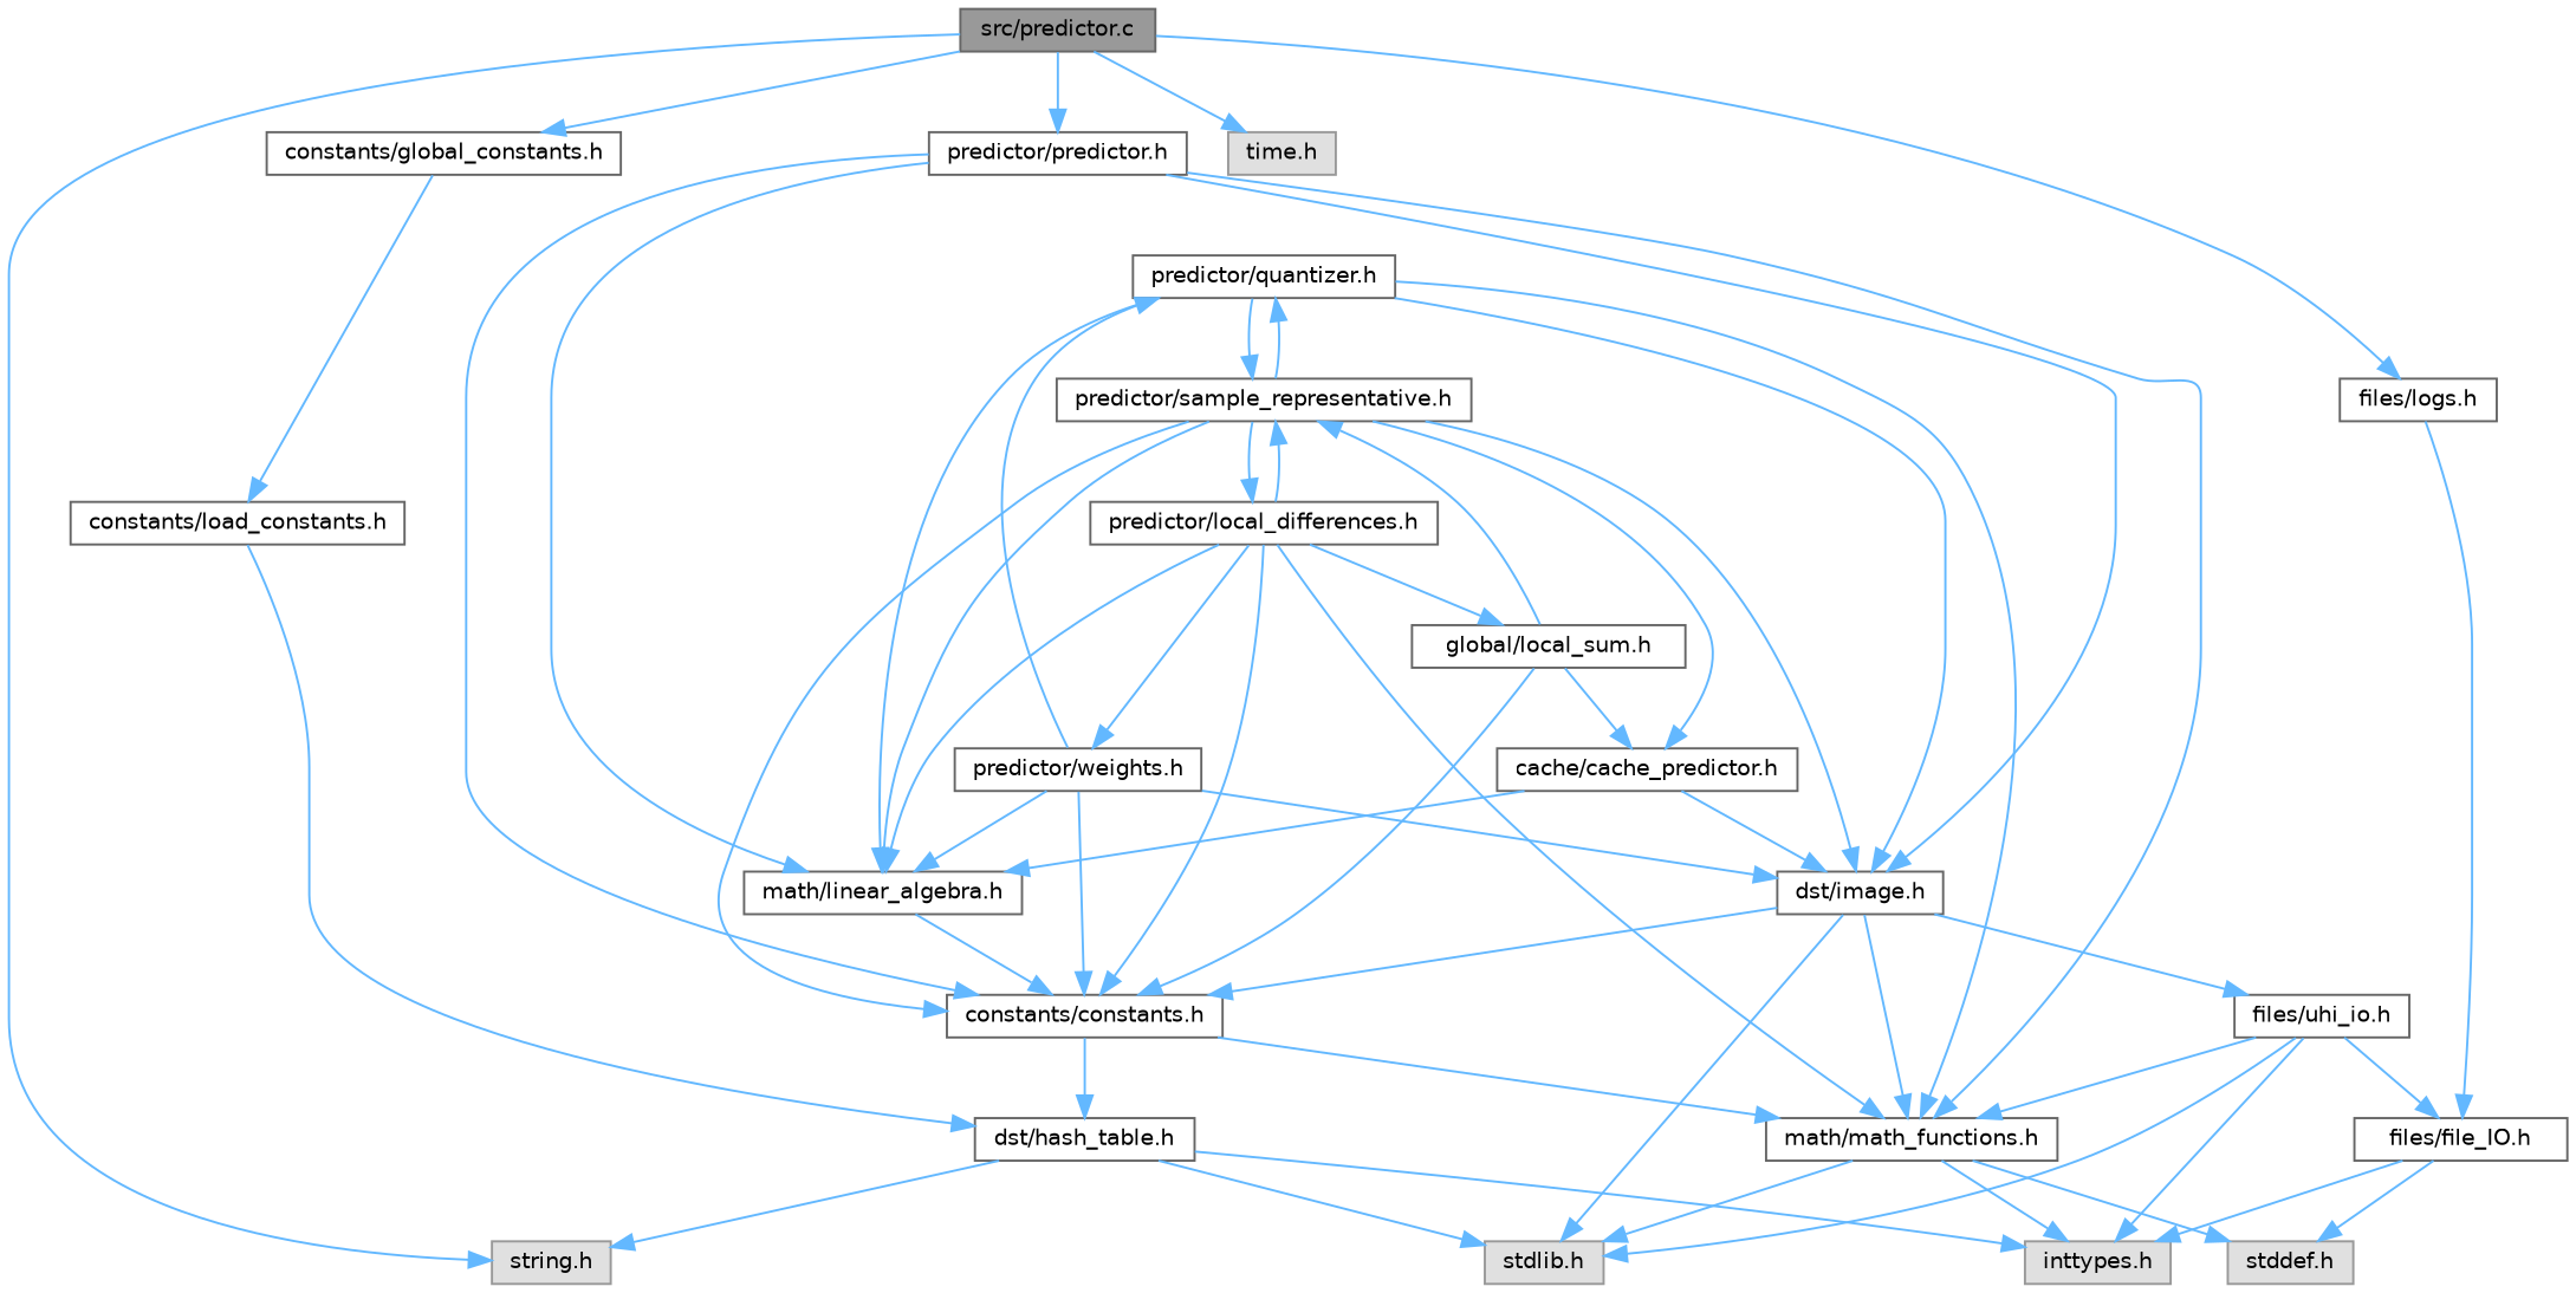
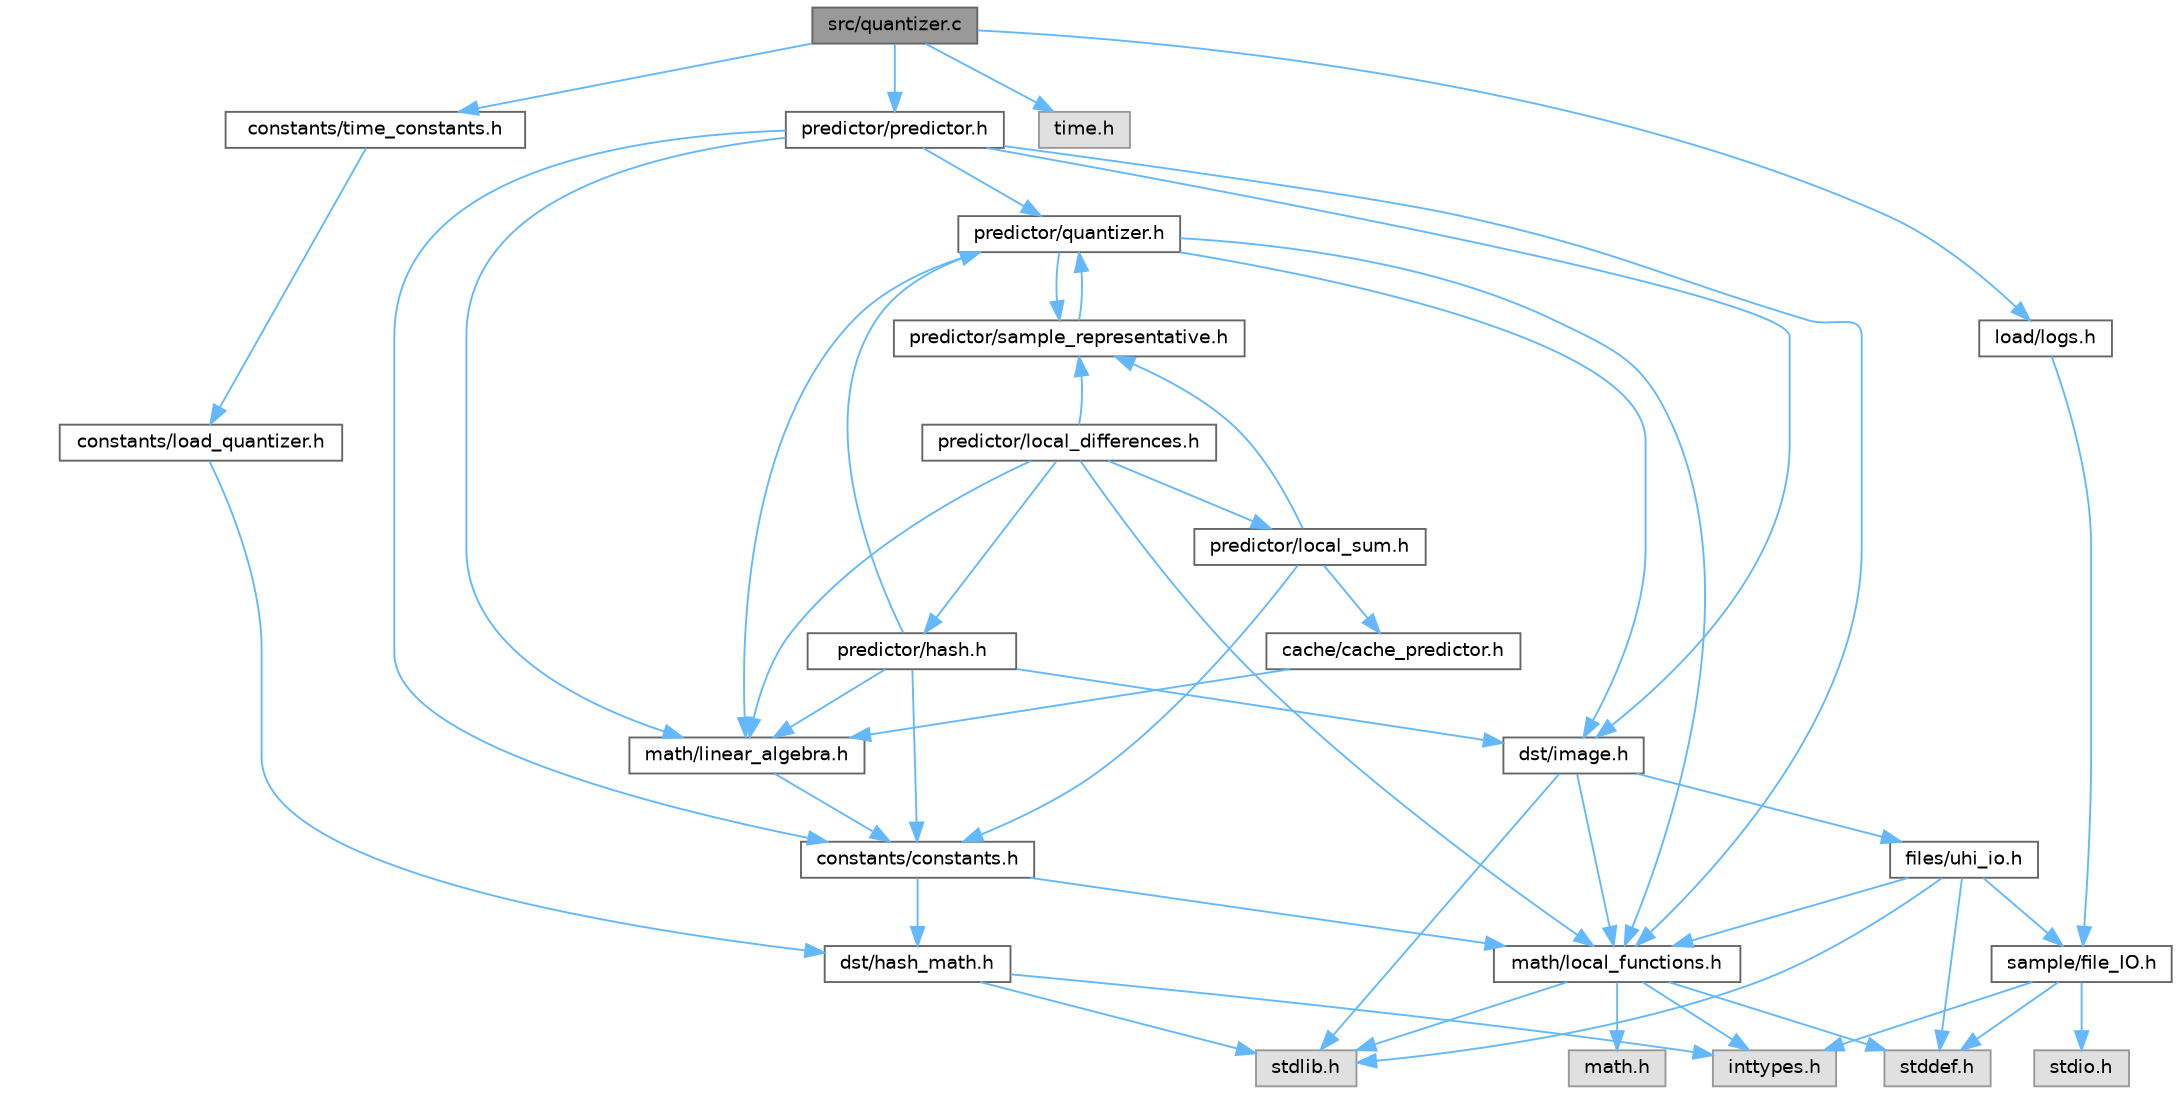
  digraph {
    node [color=grey40 fillcolor=white fontname=Helvetica fontsize=10 shape=box style=filled]
    edge [color=steelblue1 fontname=Helvetica fontsize=10 labelfontname=Helvetica labelfontsize=10 style=solid]
-   n1 [color=gray40 fillcolor=grey60 fontcolor=black height=0.2 label="src/predictor.c" width=0.4]
-   n2 [height=0.2 label="constants/global_constants.h" width=0.4]
-   n3 [color=grey60 fillcolor="#E0E0E0" height=0.2 label="string.h" width=0.4]
+   n1 [color=gray40 fillcolor=grey60 fontcolor=black height=0.2 label="src/quantizer.c" width=0.4]
+   n2 [height=0.2 label="constants/time_constants.h" width=0.4]
    n4 [height=0.2 label="predictor/predictor.h" width=0.4]
    n5 [color=grey60 fillcolor="#E0E0E0" height=0.2 label="time.h" width=0.4]
-   n6 [height=0.2 label="files/logs.h" width=0.4]
-   n7 [height=0.2 label="constants/load_constants.h" width=0.4]
+   n6 [height=0.2 label="load/logs.h" width=0.4]
+   n7 [height=0.2 label="constants/load_quantizer.h" width=0.4]
    n8 [height=0.2 label="constants/constants.h" width=0.4]
-   n9 [height=0.2 label="math/math_functions.h" width=0.4]
+   n9 [height=0.2 label="math/local_functions.h" width=0.4]
    n10 [height=0.2 label="math/linear_algebra.h" width=0.4]
    n11 [height=0.2 label="dst/image.h" width=0.4]
    n12 [height=0.2 label="predictor/quantizer.h" width=0.4]
-   n13 [height=0.2 label="files/file_IO.h" width=0.4]
-   n14 [height=0.2 label="dst/hash_table.h" width=0.4]
+   n13 [height=0.2 label="sample/file_IO.h" width=0.4]
+   n14 [height=0.2 label="dst/hash_math.h" width=0.4]
    n15 [color=grey60 fillcolor="#E0E0E0" height=0.2 label="stdlib.h" width=0.4]
    n16 [color=grey60 fillcolor="#E0E0E0" height=0.2 label="inttypes.h" width=0.4]
+   n17 [color=grey60 fillcolor="#E0E0E0" height=0.2 label="math.h" width=0.4]
    n18 [color=grey60 fillcolor="#E0E0E0" height=0.2 label="stddef.h" width=0.4]
    n19 [height=0.2 label="files/uhi_io.h" width=0.4]
    n20 [height=0.2 label="predictor/sample_representative.h" width=0.4]
+   n21 [color=grey60 fillcolor="#E0E0E0" height=0.2 label="stdio.h" width=0.4]
    n22 [height=0.2 label="cache/cache_predictor.h" width=0.4]
    n23 [height=0.2 label="predictor/local_differences.h" width=0.4]
-   n24 [height=0.2 label="global/local_sum.h" width=0.4]
-   n25 [height=0.2 label="predictor/weights.h" width=0.4]
+   n24 [height=0.2 label="predictor/local_sum.h" width=0.4]
+   n25 [height=0.2 label="predictor/hash.h" width=0.4]
    n1 -> n2
-   n1 -> n3
    n1 -> n4
    n1 -> n5
    n1 -> n6
    n2 -> n7
    n4 -> n8
    n4 -> n9
    n4 -> n10
    n4 -> n11
+   n4 -> n12
    n6 -> n13
    n7 -> n14
    n8 -> n9
    n8 -> n14
    n9 -> n15
    n9 -> n16
+   n9 -> n17
    n9 -> n18
    n10 -> n8
-   n11 -> n8
    n11 -> n9
    n11 -> n15
    n11 -> n19
    n12 -> n9
    n12 -> n10
    n12 -> n11
    n12 -> n20
    n13 -> n16
    n13 -> n18
-   n14 -> n3
+   n13 -> n21
    n14 -> n15
    n14 -> n16
    n19 -> n9
    n19 -> n13
    n19 -> n15
-   n19 -> n16
-   n20 -> n8
-   n20 -> n10
-   n20 -> n11
+   n19 -> n18
    n20 -> n12
-   n20 -> n22
-   n20 -> n23
    n22 -> n10
-   n22 -> n11
-   n23 -> n8
    n23 -> n9
    n23 -> n10
    n23 -> n20
    n23 -> n24
    n23 -> n25
    n24 -> n8
    n24 -> n20
    n24 -> n22
    n25 -> n8
    n25 -> n10
    n25 -> n11
    n25 -> n12
  }
